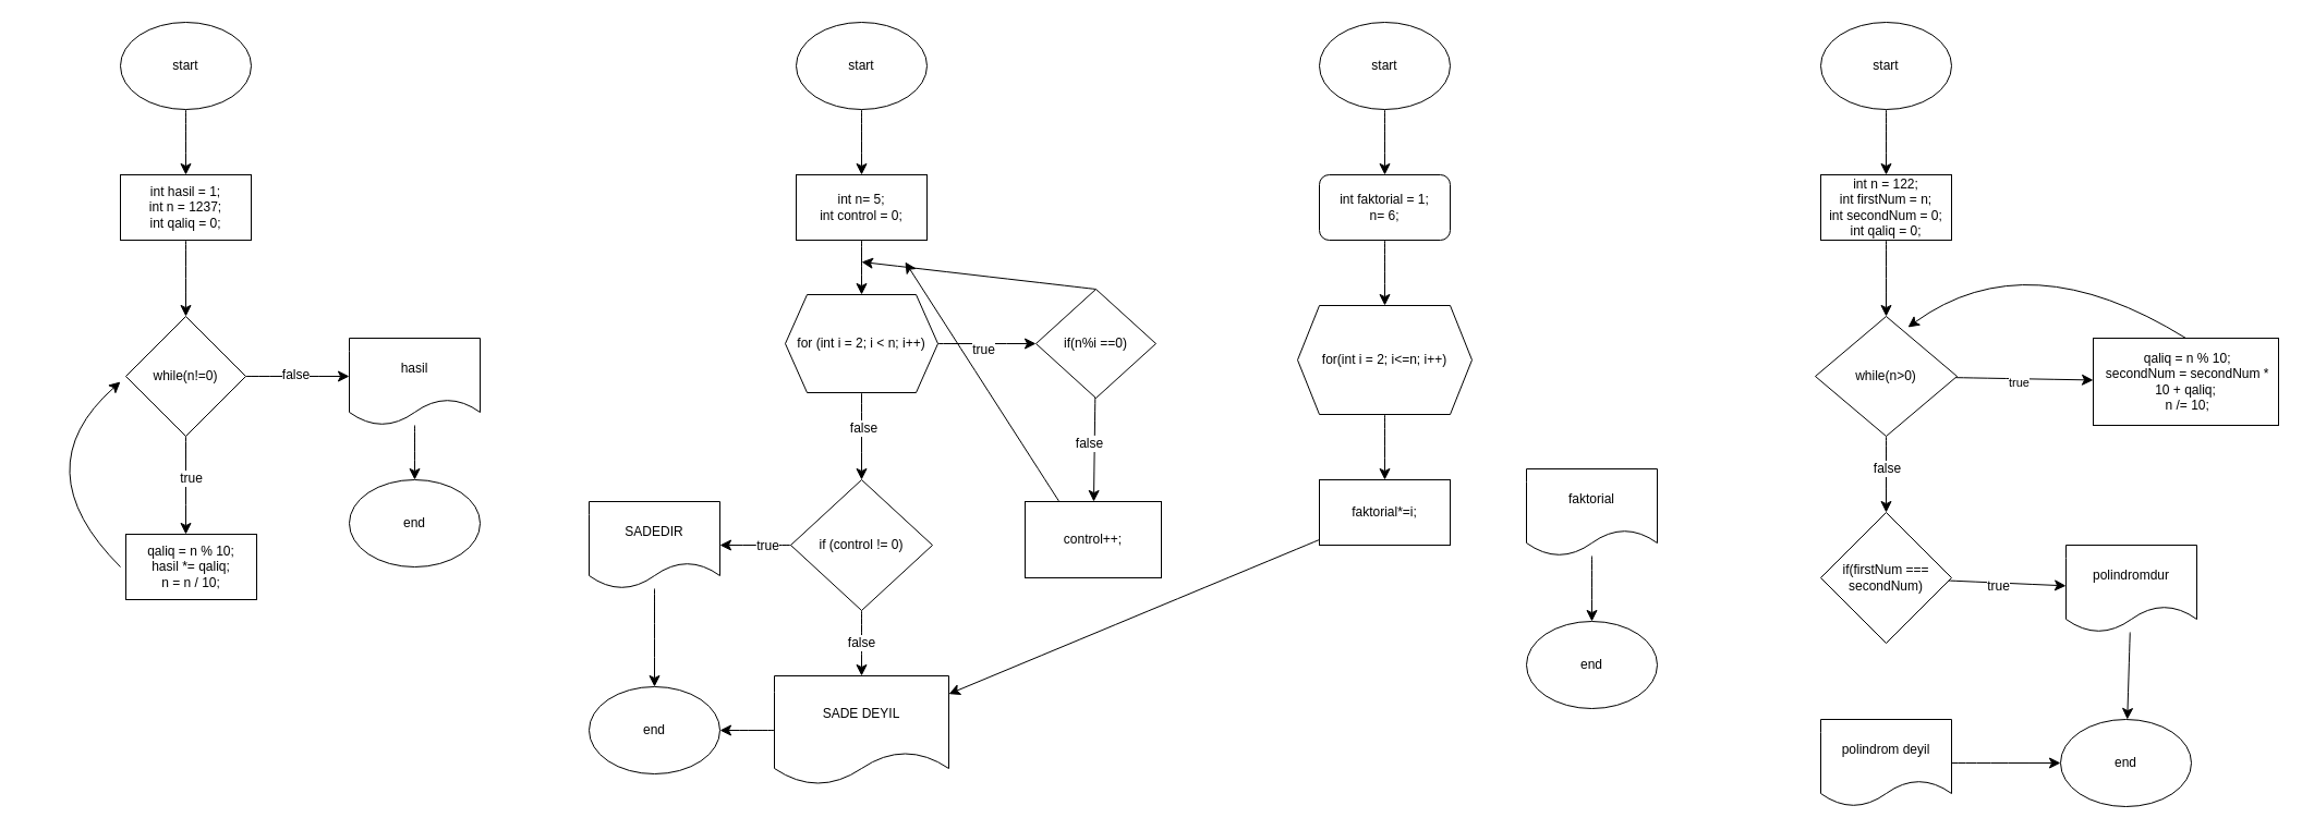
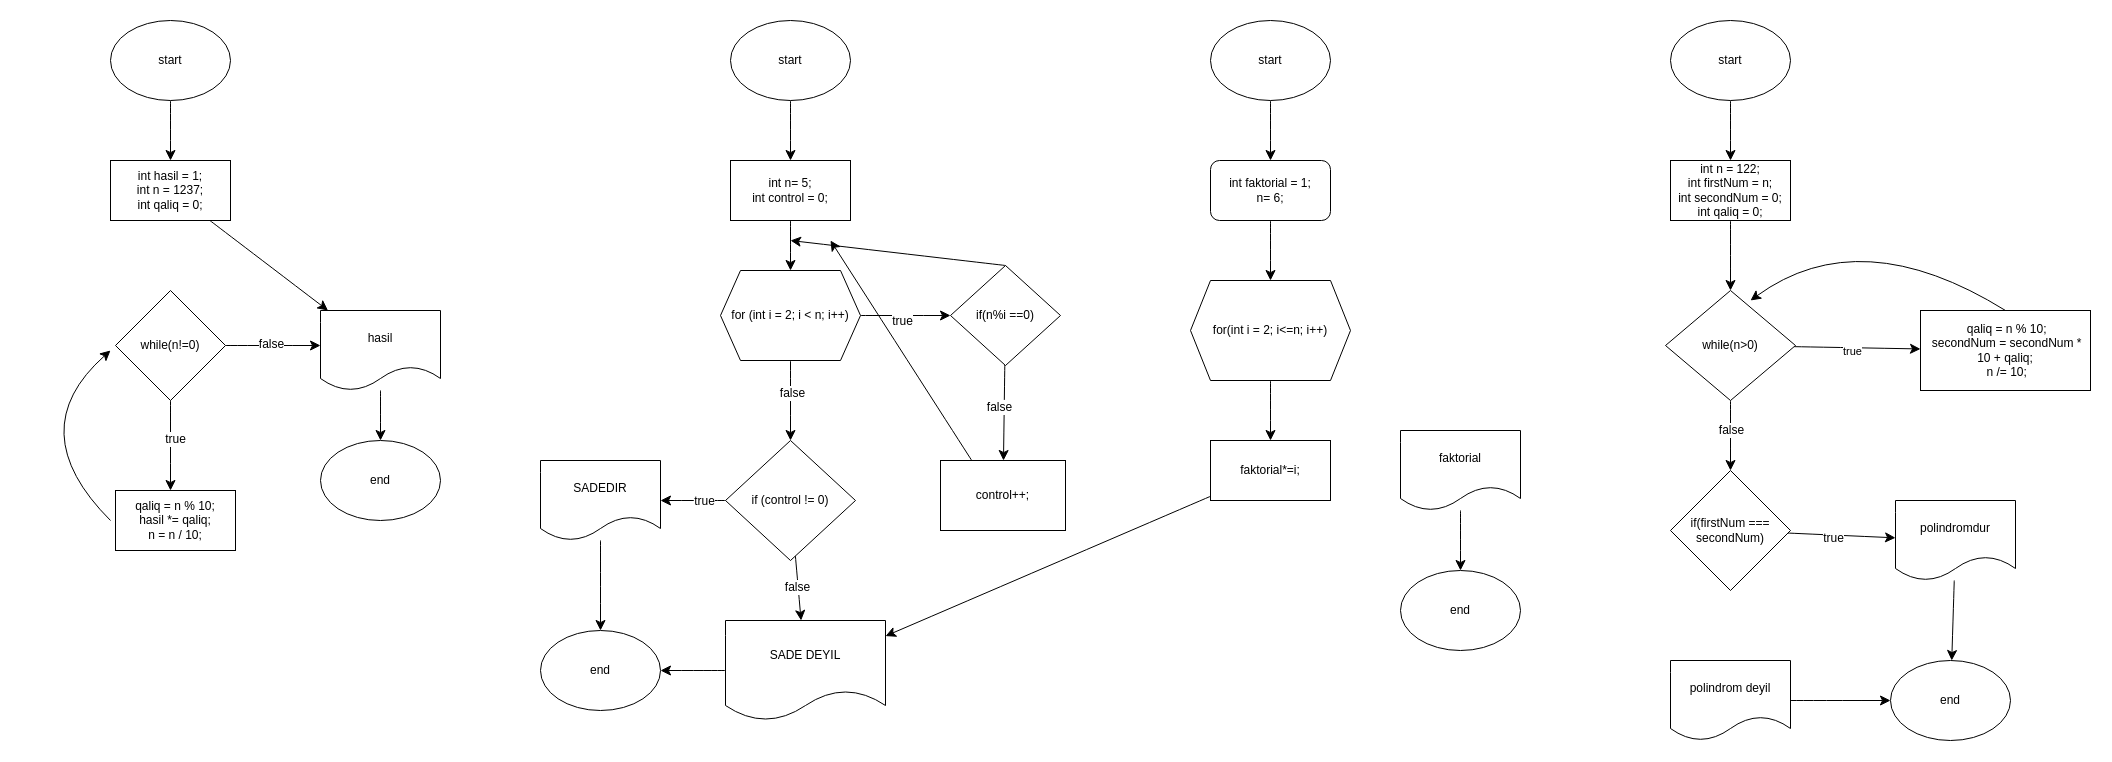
  <mxCell id="0" />
  <mxCell id="1" parent="0" />
  <mxCell id="2" style="edgeStyle=none;curved=1;rounded=0;orthogonalLoop=1;jettySize=auto;html=1;fontSize=12;startSize=8;endSize=8;" edge="1" parent="1" source="3" target="5"><mxGeometry relative="1" as="geometry"><mxPoint x="170" y="160" as="targetPoint" /></mxGeometry></mxCell>
  <mxCell id="3" value="start" style="ellipse;whiteSpace=wrap;html=1;" vertex="1" parent="1"><mxGeometry x="110" y="20" width="120" height="80" as="geometry" /></mxCell>
- <mxCell id="4" value="" style="edgeStyle=none;curved=1;rounded=0;orthogonalLoop=1;jettySize=auto;html=1;fontSize=12;startSize=8;endSize=8;" edge="1" parent="1" source="5" target="10"><mxGeometry relative="1" as="geometry" /></mxCell>
+ <mxCell id="4" value="" style="edgeStyle=none;curved=1;rounded=0;orthogonalLoop=1;jettySize=auto;html=1;fontSize=12;startSize=8;endSize=8;" edge="1" parent="1" source="5" target="12"><mxGeometry relative="1" as="geometry" /></mxCell>
  <mxCell id="5" value="int hasil = 1;&lt;div&gt;int n = 1237;&lt;/div&gt;&lt;div&gt;int qaliq = 0;&lt;/div&gt;" style="rounded=0;whiteSpace=wrap;html=1;" vertex="1" parent="1"><mxGeometry x="110" y="160" width="120" height="60" as="geometry" /></mxCell>
  <mxCell id="6" style="edgeStyle=none;curved=1;rounded=0;orthogonalLoop=1;jettySize=auto;html=1;fontSize=12;startSize=8;endSize=8;" edge="1" parent="1" source="10"><mxGeometry relative="1" as="geometry"><mxPoint x="170" y="490" as="targetPoint" /></mxGeometry></mxCell>
  <mxCell id="7" value="true" style="edgeLabel;html=1;align=center;verticalAlign=middle;resizable=0;points=[];fontSize=12;" vertex="1" connectable="0" parent="6"><mxGeometry x="-0.156" y="4" relative="1" as="geometry"><mxPoint as="offset" /></mxGeometry></mxCell>
  <mxCell id="8" style="edgeStyle=none;curved=1;rounded=0;orthogonalLoop=1;jettySize=auto;html=1;fontSize=12;startSize=8;endSize=8;" edge="1" parent="1" source="10"><mxGeometry relative="1" as="geometry"><mxPoint x="320" y="345" as="targetPoint" /></mxGeometry></mxCell>
  <mxCell id="9" value="false" style="edgeLabel;html=1;align=center;verticalAlign=middle;resizable=0;points=[];fontSize=12;" vertex="1" connectable="0" parent="8"><mxGeometry x="-0.053" y="2" relative="1" as="geometry"><mxPoint as="offset" /></mxGeometry></mxCell>
  <mxCell id="10" value="while(n!=0)" style="rhombus;whiteSpace=wrap;html=1;" vertex="1" parent="1"><mxGeometry x="115" y="290" width="110" height="110" as="geometry" /></mxCell>
  <mxCell id="11" value="" style="edgeStyle=none;curved=1;rounded=0;orthogonalLoop=1;jettySize=auto;html=1;fontSize=12;startSize=8;endSize=8;" edge="1" parent="1" source="12" target="13"><mxGeometry relative="1" as="geometry" /></mxCell>
  <mxCell id="12" value="hasil" style="shape=document;whiteSpace=wrap;html=1;boundedLbl=1;" vertex="1" parent="1"><mxGeometry x="320" y="310" width="120" height="80" as="geometry" /></mxCell>
  <mxCell id="13" value="end" style="ellipse;whiteSpace=wrap;html=1;" vertex="1" parent="1"><mxGeometry x="320" y="440" width="120" height="80" as="geometry" /></mxCell>
  <mxCell id="14" style="edgeStyle=none;curved=1;rounded=0;orthogonalLoop=1;jettySize=auto;html=1;fontSize=12;startSize=8;endSize=8;" edge="1" parent="1"><mxGeometry relative="1" as="geometry"><mxPoint x="110" y="350" as="targetPoint" /><mxPoint x="110" y="520" as="sourcePoint" /><Array as="points"><mxPoint x="20" y="430" /></Array></mxGeometry></mxCell>
  <mxCell id="15" value="&lt;div&gt;qaliq = n % 10;&lt;/div&gt;&lt;div&gt;hasil *= qaliq;&lt;/div&gt;&lt;div&gt;n = n / 10;&lt;/div&gt;" style="rounded=0;whiteSpace=wrap;html=1;" vertex="1" parent="1"><mxGeometry x="115" y="490" width="120" height="60" as="geometry" /></mxCell>
  <mxCell id="16" value="" style="edgeStyle=none;curved=1;rounded=0;orthogonalLoop=1;jettySize=auto;html=1;fontSize=12;startSize=8;endSize=8;" edge="1" parent="1" source="17" target="19"><mxGeometry relative="1" as="geometry" /></mxCell>
  <mxCell id="17" value="start" style="ellipse;whiteSpace=wrap;html=1;" vertex="1" parent="1"><mxGeometry x="730" y="20" width="120" height="80" as="geometry" /></mxCell>
  <mxCell id="18" value="" style="edgeStyle=none;curved=1;rounded=0;orthogonalLoop=1;jettySize=auto;html=1;fontSize=12;startSize=8;endSize=8;" edge="1" parent="1" source="19" target="25"><mxGeometry relative="1" as="geometry" /></mxCell>
  <mxCell id="19" value="int n= 5;&lt;div&gt;int control = 0;&lt;/div&gt;" style="rounded=0;whiteSpace=wrap;html=1;" vertex="1" parent="1"><mxGeometry x="730" y="160" width="120" height="60" as="geometry" /></mxCell>
  <mxCell id="20" style="edgeStyle=none;curved=1;rounded=0;orthogonalLoop=1;jettySize=auto;html=1;fontSize=12;startSize=8;endSize=8;" edge="1" parent="1" source="25"><mxGeometry relative="1" as="geometry"><mxPoint x="790" y="440" as="targetPoint" /></mxGeometry></mxCell>
  <mxCell id="21" value="true" style="edgeLabel;html=1;align=center;verticalAlign=middle;resizable=0;points=[];fontSize=12;" vertex="1" connectable="0" parent="20"><mxGeometry x="-0.212" y="1" relative="1" as="geometry"><mxPoint as="offset" /></mxGeometry></mxCell>
  <mxCell id="22" value="false" style="edgeLabel;html=1;align=center;verticalAlign=middle;resizable=0;points=[];fontSize=12;" vertex="1" connectable="0" parent="20"><mxGeometry x="-0.196" y="1" relative="1" as="geometry"><mxPoint as="offset" /></mxGeometry></mxCell>
  <mxCell id="23" style="edgeStyle=none;curved=1;rounded=0;orthogonalLoop=1;jettySize=auto;html=1;fontSize=12;startSize=8;endSize=8;" edge="1" parent="1" source="25"><mxGeometry relative="1" as="geometry"><mxPoint x="950" y="315" as="targetPoint" /></mxGeometry></mxCell>
  <mxCell id="24" value="true" style="edgeLabel;html=1;align=center;verticalAlign=middle;resizable=0;points=[];fontSize=12;" vertex="1" connectable="0" parent="23"><mxGeometry x="-0.091" y="-5" relative="1" as="geometry"><mxPoint as="offset" /></mxGeometry></mxCell>
  <mxCell id="25" value="for (int i = 2; i &amp;lt; n; i++)" style="shape=hexagon;perimeter=hexagonPerimeter2;whiteSpace=wrap;html=1;fixedSize=1;" vertex="1" parent="1"><mxGeometry x="720" y="270" width="140" height="90" as="geometry" /></mxCell>
  <mxCell id="26" value="" style="edgeStyle=none;curved=1;rounded=0;orthogonalLoop=1;jettySize=auto;html=1;fontSize=12;startSize=8;endSize=8;" edge="1" parent="1" source="29" target="31"><mxGeometry relative="1" as="geometry" /></mxCell>
  <mxCell id="27" value="false" style="edgeLabel;html=1;align=center;verticalAlign=middle;resizable=0;points=[];fontSize=12;" vertex="1" connectable="0" parent="26"><mxGeometry x="-0.117" y="-5" relative="1" as="geometry"><mxPoint as="offset" /></mxGeometry></mxCell>
  <mxCell id="28" style="edgeStyle=none;curved=1;rounded=0;orthogonalLoop=1;jettySize=auto;html=1;exitX=0.5;exitY=0;exitDx=0;exitDy=0;fontSize=12;startSize=8;endSize=8;" edge="1" parent="1" source="29"><mxGeometry relative="1" as="geometry"><mxPoint x="790" y="240" as="targetPoint" /></mxGeometry></mxCell>
  <mxCell id="29" value="if(n%i ==0)" style="rhombus;whiteSpace=wrap;html=1;" vertex="1" parent="1"><mxGeometry x="950" y="265" width="110" height="100" as="geometry" /></mxCell>
  <mxCell id="30" style="edgeStyle=none;curved=1;rounded=0;orthogonalLoop=1;jettySize=auto;html=1;exitX=0.25;exitY=0;exitDx=0;exitDy=0;fontSize=12;startSize=8;endSize=8;" edge="1" parent="1" source="31"><mxGeometry relative="1" as="geometry"><mxPoint x="830" y="240" as="targetPoint" /></mxGeometry></mxCell>
  <mxCell id="31" value="control++;" style="whiteSpace=wrap;html=1;" vertex="1" parent="1"><mxGeometry x="940" y="460" width="125" height="70" as="geometry" /></mxCell>
  <mxCell id="32" style="edgeStyle=none;curved=1;rounded=0;orthogonalLoop=1;jettySize=auto;html=1;fontSize=12;startSize=8;endSize=8;" edge="1" parent="1" source="33" target="35"><mxGeometry relative="1" as="geometry"><mxPoint x="1270" y="170" as="targetPoint" /></mxGeometry></mxCell>
  <mxCell id="33" value="start" style="ellipse;whiteSpace=wrap;html=1;" vertex="1" parent="1"><mxGeometry x="1210" y="20" width="120" height="80" as="geometry" /></mxCell>
  <mxCell id="34" value="" style="edgeStyle=none;curved=1;rounded=0;orthogonalLoop=1;jettySize=auto;html=1;fontSize=12;startSize=8;endSize=8;" edge="1" parent="1" source="35" target="37"><mxGeometry relative="1" as="geometry" /></mxCell>
  <mxCell id="35" value="int faktorial = 1;&lt;div&gt;n= 6;&lt;/div&gt;" style="whiteSpace=wrap;html=1;rounded=1;" vertex="1" parent="1"><mxGeometry x="1210" y="160" width="120" height="60" as="geometry" /></mxCell>
  <mxCell id="36" value="" style="edgeStyle=none;curved=1;rounded=0;orthogonalLoop=1;jettySize=auto;html=1;fontSize=12;startSize=8;endSize=8;" edge="1" parent="1" source="37" target="39"><mxGeometry relative="1" as="geometry" /></mxCell>
  <mxCell id="37" value="for(int i = 2; i&amp;lt;=n; i++)" style="shape=hexagon;perimeter=hexagonPerimeter2;whiteSpace=wrap;html=1;fixedSize=1;" vertex="1" parent="1"><mxGeometry x="1190" y="280" width="160" height="100" as="geometry" /></mxCell>
  <mxCell id="38" value="" style="edgeStyle=none;curved=1;rounded=0;orthogonalLoop=1;jettySize=auto;html=1;fontSize=12;startSize=8;endSize=8;" edge="1" parent="1" source="39" target="68"><mxGeometry relative="1" as="geometry" /></mxCell>
  <mxCell id="39" value="faktorial*=i;" style="rounded=0;whiteSpace=wrap;html=1;" vertex="1" parent="1"><mxGeometry x="1210" y="440" width="120" height="60" as="geometry" /></mxCell>
  <mxCell id="40" value="" style="edgeStyle=none;curved=1;rounded=0;orthogonalLoop=1;jettySize=auto;html=1;fontSize=12;startSize=8;endSize=8;" edge="1" parent="1" source="41" target="42"><mxGeometry relative="1" as="geometry" /></mxCell>
  <mxCell id="41" value="faktorial" style="shape=document;whiteSpace=wrap;html=1;boundedLbl=1;" vertex="1" parent="1"><mxGeometry x="1400" y="430" width="120" height="80" as="geometry" /></mxCell>
  <mxCell id="42" value="end" style="ellipse;whiteSpace=wrap;html=1;" vertex="1" parent="1"><mxGeometry x="1400" y="570" width="120" height="80" as="geometry" /></mxCell>
  <mxCell id="43" value="" style="edgeStyle=none;curved=1;rounded=0;orthogonalLoop=1;jettySize=auto;html=1;fontSize=12;startSize=8;endSize=8;" edge="1" parent="1" source="44" target="46"><mxGeometry relative="1" as="geometry" /></mxCell>
  <mxCell id="44" value="start" style="ellipse;whiteSpace=wrap;html=1;" vertex="1" parent="1"><mxGeometry x="1670" y="20" width="120" height="80" as="geometry" /></mxCell>
  <mxCell id="45" value="" style="edgeStyle=none;curved=1;rounded=0;orthogonalLoop=1;jettySize=auto;html=1;fontSize=12;startSize=8;endSize=8;" edge="1" parent="1" source="46" target="51"><mxGeometry relative="1" as="geometry" /></mxCell>
  <mxCell id="46" value="&lt;div&gt;int n = 122;&lt;/div&gt;&lt;div&gt;int firstNum = n;&lt;/div&gt;&lt;div&gt;int secondNum = 0;&lt;/div&gt;&lt;div&gt;int qaliq = 0;&lt;/div&gt;" style="rounded=0;whiteSpace=wrap;html=1;" vertex="1" parent="1"><mxGeometry x="1670" y="160" width="120" height="60" as="geometry" /></mxCell>
  <mxCell id="47" value="" style="edgeStyle=none;curved=1;rounded=0;orthogonalLoop=1;jettySize=auto;html=1;fontSize=12;startSize=8;endSize=8;" edge="1" parent="1" source="51" target="52"><mxGeometry relative="1" as="geometry" /></mxCell>
  <mxCell id="48" value="true" style="edgeLabel;html=1;align=center;verticalAlign=middle;resizable=0;points=[];" vertex="1" connectable="0" parent="47"><mxGeometry x="-0.084" y="-3" relative="1" as="geometry"><mxPoint as="offset" /></mxGeometry></mxCell>
  <mxCell id="49" value="" style="edgeStyle=none;curved=1;rounded=0;orthogonalLoop=1;jettySize=auto;html=1;fontSize=12;startSize=8;endSize=8;" edge="1" parent="1" source="51" target="56"><mxGeometry relative="1" as="geometry" /></mxCell>
  <mxCell id="50" value="false" style="edgeLabel;html=1;align=center;verticalAlign=middle;resizable=0;points=[];fontSize=12;" vertex="1" connectable="0" parent="49"><mxGeometry x="-0.181" relative="1" as="geometry"><mxPoint as="offset" /></mxGeometry></mxCell>
  <mxCell id="51" value="while(n&amp;gt;0)" style="rhombus;whiteSpace=wrap;html=1;" vertex="1" parent="1"><mxGeometry x="1665" y="290" width="130" height="110" as="geometry" /></mxCell>
  <mxCell id="52" value="&lt;div&gt;&amp;nbsp;qaliq = n % 10;&lt;/div&gt;&lt;div&gt;&amp;nbsp;secondNum = secondNum * 10 + qaliq;&lt;/div&gt;&lt;div&gt;&amp;nbsp;n /= 10;&lt;/div&gt;" style="rounded=0;whiteSpace=wrap;html=1;" vertex="1" parent="1"><mxGeometry x="1920" y="310" width="170" height="80" as="geometry" /></mxCell>
  <mxCell id="53" style="edgeStyle=none;curved=1;rounded=0;orthogonalLoop=1;jettySize=auto;html=1;exitX=0.5;exitY=0;exitDx=0;exitDy=0;fontSize=12;startSize=8;endSize=8;" edge="1" parent="1" source="52"><mxGeometry relative="1" as="geometry"><mxPoint x="1750" y="300" as="targetPoint" /><Array as="points"><mxPoint x="1860" y="220" /></Array></mxGeometry></mxCell>
  <mxCell id="54" value="" style="edgeStyle=none;curved=1;rounded=0;orthogonalLoop=1;jettySize=auto;html=1;fontSize=12;startSize=8;endSize=8;" edge="1" parent="1" source="56" target="58"><mxGeometry relative="1" as="geometry" /></mxCell>
  <mxCell id="55" value="true" style="edgeLabel;html=1;align=center;verticalAlign=middle;resizable=0;points=[];fontSize=12;" vertex="1" connectable="0" parent="54"><mxGeometry x="-0.173" y="-3" relative="1" as="geometry"><mxPoint as="offset" /></mxGeometry></mxCell>
  <mxCell id="56" value="if(firstNum === secondNum)" style="rhombus;whiteSpace=wrap;html=1;" vertex="1" parent="1"><mxGeometry x="1670" y="470" width="120" height="120" as="geometry" /></mxCell>
  <mxCell id="57" value="" style="edgeStyle=none;curved=1;rounded=0;orthogonalLoop=1;jettySize=auto;html=1;fontSize=12;startSize=8;endSize=8;" edge="1" parent="1" source="58" target="61"><mxGeometry relative="1" as="geometry" /></mxCell>
  <mxCell id="58" value="polindromdur" style="shape=document;whiteSpace=wrap;html=1;boundedLbl=1;" vertex="1" parent="1"><mxGeometry x="1895" y="500" width="120" height="80" as="geometry" /></mxCell>
  <mxCell id="59" value="" style="edgeStyle=none;curved=1;rounded=0;orthogonalLoop=1;jettySize=auto;html=1;fontSize=12;startSize=8;endSize=8;" edge="1" parent="1" source="60" target="61"><mxGeometry relative="1" as="geometry" /></mxCell>
  <mxCell id="60" value="polindrom deyil" style="shape=document;whiteSpace=wrap;html=1;boundedLbl=1;" vertex="1" parent="1"><mxGeometry x="1670" y="660" width="120" height="80" as="geometry" /></mxCell>
  <mxCell id="61" value="end" style="ellipse;whiteSpace=wrap;html=1;" vertex="1" parent="1"><mxGeometry x="1890" y="660" width="120" height="80" as="geometry" /></mxCell>
  <mxCell id="62" value="" style="edgeStyle=none;curved=1;rounded=0;orthogonalLoop=1;jettySize=auto;html=1;fontSize=12;startSize=8;endSize=8;" edge="1" parent="1" source="66" target="70"><mxGeometry relative="1" as="geometry" /></mxCell>
  <mxCell id="63" value="true" style="edgeLabel;html=1;align=center;verticalAlign=middle;resizable=0;points=[];fontSize=12;" vertex="1" connectable="0" parent="62"><mxGeometry x="-0.294" relative="1" as="geometry"><mxPoint x="1" as="offset" /></mxGeometry></mxCell>
  <mxCell id="64" value="" style="edgeStyle=none;curved=1;rounded=0;orthogonalLoop=1;jettySize=auto;html=1;fontSize=12;startSize=8;endSize=8;" edge="1" parent="1" source="66" target="68"><mxGeometry relative="1" as="geometry" /></mxCell>
  <mxCell id="65" value="false" style="edgeLabel;html=1;align=center;verticalAlign=middle;resizable=0;points=[];fontSize=12;" vertex="1" connectable="0" parent="64"><mxGeometry x="-0.045" y="-1" relative="1" as="geometry"><mxPoint as="offset" /></mxGeometry></mxCell>
  <mxCell id="66" value="if (control != 0)" style="rhombus;whiteSpace=wrap;html=1;" vertex="1" parent="1"><mxGeometry x="725" y="440" width="130" height="120" as="geometry" /></mxCell>
  <mxCell id="67" value="" style="edgeStyle=none;curved=1;rounded=0;orthogonalLoop=1;jettySize=auto;html=1;fontSize=12;startSize=8;endSize=8;" edge="1" parent="1" source="68" target="71"><mxGeometry relative="1" as="geometry" /></mxCell>
- <mxCell id="68" value="SADE DEYIL" style="shape=document;whiteSpace=wrap;html=1;boundedLbl=1;" vertex="1" parent="1"><mxGeometry x="710" y="620" width="160" height="100" as="geometry" /></mxCell>
+ <mxCell id="68" value="SADE DEYIL" style="shape=document;whiteSpace=wrap;html=1;boundedLbl=1;" vertex="1" parent="1"><mxGeometry x="725" y="620" width="160" height="100" as="geometry" /></mxCell>
  <mxCell id="69" value="" style="edgeStyle=none;curved=1;rounded=0;orthogonalLoop=1;jettySize=auto;html=1;fontSize=12;startSize=8;endSize=8;" edge="1" parent="1" source="70" target="71"><mxGeometry relative="1" as="geometry" /></mxCell>
  <mxCell id="70" value="SADEDIR" style="shape=document;whiteSpace=wrap;html=1;boundedLbl=1;" vertex="1" parent="1"><mxGeometry x="540" y="460" width="120" height="80" as="geometry" /></mxCell>
  <mxCell id="71" value="end" style="ellipse;whiteSpace=wrap;html=1;" vertex="1" parent="1"><mxGeometry x="540" y="630" width="120" height="80" as="geometry" /></mxCell>
